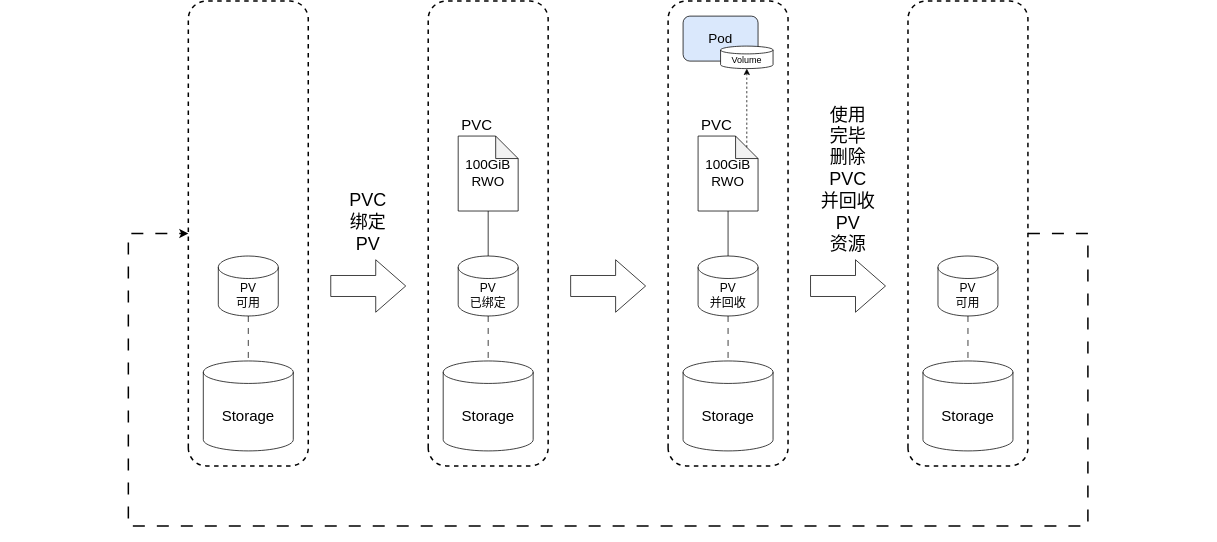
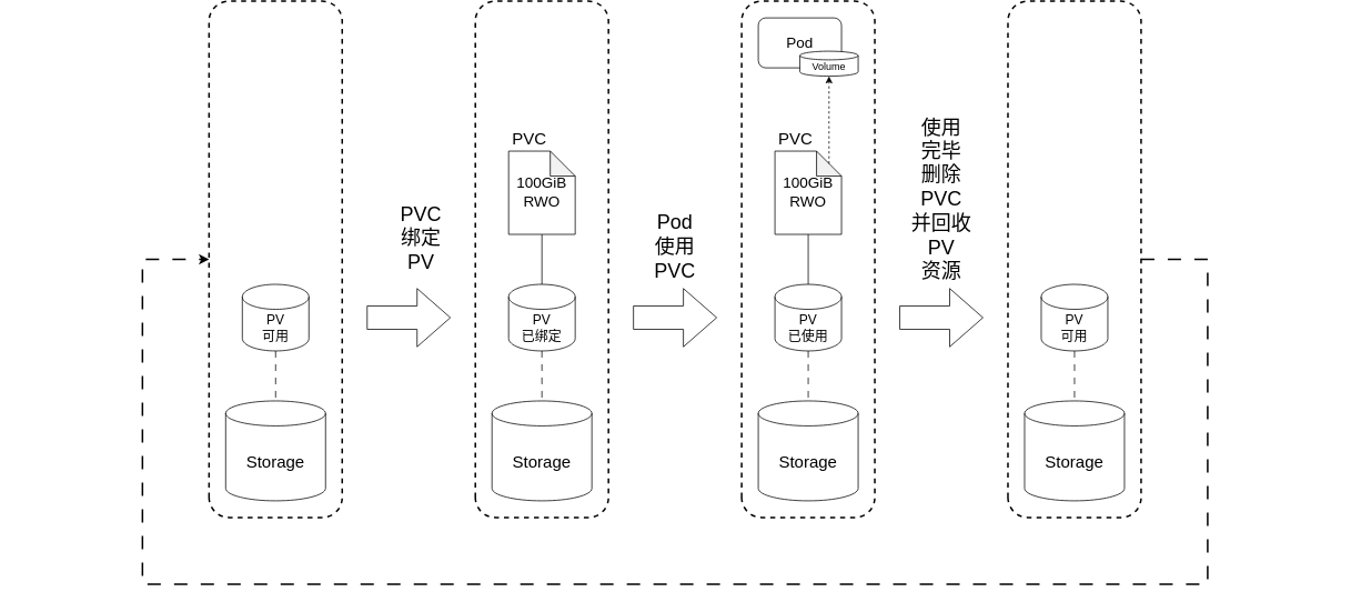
  <mxCell id="0" />
  <mxCell id="1" parent="0" />
  <mxCell id="2" value="Storage" style="shape=cylinder3;whiteSpace=wrap;html=1;boundedLbl=1;backgroundOutline=1;size=15;fontSize=20;" vertex="1" parent="1"><mxGeometry x="270" y="480" width="120" height="120" as="geometry" /></mxCell>
  <mxCell id="3" value="" style="edgeStyle=orthogonalEdgeStyle;rounded=0;orthogonalLoop=1;jettySize=auto;html=1;endArrow=none;endFill=0;dashed=1;dashPattern=8 8;" edge="1" parent="1" source="4" target="2"><mxGeometry relative="1" as="geometry" /></mxCell>
  <mxCell id="4" value="PV&lt;br style=&quot;font-size: 16px;&quot;&gt;可用" style="shape=cylinder3;whiteSpace=wrap;html=1;boundedLbl=1;backgroundOutline=1;size=15;fontSize=16;" vertex="1" parent="1"><mxGeometry x="290" y="340" width="80" height="80" as="geometry" /></mxCell>
  <mxCell id="5" value="Storage" style="shape=cylinder3;whiteSpace=wrap;html=1;boundedLbl=1;backgroundOutline=1;size=15;fontSize=20;" vertex="1" parent="1"><mxGeometry x="590" y="480" width="120" height="120" as="geometry" /></mxCell>
  <mxCell id="6" value="" style="edgeStyle=orthogonalEdgeStyle;rounded=0;orthogonalLoop=1;jettySize=auto;html=1;endArrow=none;endFill=0;dashed=1;dashPattern=8 8;" edge="1" parent="1" source="7" target="5"><mxGeometry relative="1" as="geometry" /></mxCell>
  <mxCell id="7" value="PV&lt;br style=&quot;font-size: 16px;&quot;&gt;已绑定" style="shape=cylinder3;whiteSpace=wrap;html=1;boundedLbl=1;backgroundOutline=1;size=15;fontSize=16;" vertex="1" parent="1"><mxGeometry x="610" y="340" width="80" height="80" as="geometry" /></mxCell>
  <mxCell id="8" value="" style="html=1;shadow=0;dashed=0;align=center;verticalAlign=middle;shape=mxgraph.arrows2.arrow;dy=0.6;dx=40;notch=0;" vertex="1" parent="1"><mxGeometry x="440" y="345" width="100" height="70" as="geometry" /></mxCell>
- <mxCell id="9" value="PVC&lt;br style=&quot;font-size: 24px;&quot;&gt;绑定&lt;br style=&quot;font-size: 24px;&quot;&gt;PV" style="text;html=1;strokeColor=none;fillColor=none;align=center;verticalAlign=middle;whiteSpace=wrap;rounded=0;fontSize=24;" vertex="1" parent="1"><mxGeometry x="450" y="245" width="80" height="100" as="geometry" /></mxCell>
+ <mxCell id="9" value="PVC&lt;br style=&quot;font-size: 24px;&quot;&gt;绑定&lt;br style=&quot;font-size: 24px;&quot;&gt;PV" style="text;html=1;strokeColor=none;fillColor=none;align=center;verticalAlign=middle;whiteSpace=wrap;rounded=0;fontSize=24;" vertex="1" parent="1"><mxGeometry x="465" y="235" width="80" height="100" as="geometry" /></mxCell>
  <mxCell id="10" value="" style="edgeStyle=orthogonalEdgeStyle;rounded=0;orthogonalLoop=1;jettySize=auto;html=1;endArrow=none;endFill=0;entryX=0.5;entryY=0;entryDx=0;entryDy=0;entryPerimeter=0;exitX=0.5;exitY=1;exitDx=0;exitDy=0;exitPerimeter=0;" edge="1" parent="1" source="11" target="7"><mxGeometry relative="1" as="geometry"><mxPoint x="650" y="280" as="sourcePoint" /><mxPoint x="649.76" y="330" as="targetPoint" /></mxGeometry></mxCell>
  <mxCell id="11" value="100GiB&lt;br style=&quot;font-size: 18px;&quot;&gt;RWO" style="shape=note;whiteSpace=wrap;html=1;backgroundOutline=1;darkOpacity=0.05;fontSize=18;" vertex="1" parent="1"><mxGeometry x="610" y="180" width="80" height="100" as="geometry" /></mxCell>
  <mxCell id="12" value="PVC" style="text;html=1;strokeColor=none;fillColor=none;align=center;verticalAlign=middle;whiteSpace=wrap;rounded=0;fontSize=20;" vertex="1" parent="1"><mxGeometry x="610" y="150" width="50" height="30" as="geometry" /></mxCell>
  <mxCell id="13" value="" style="html=1;shadow=0;dashed=0;align=center;verticalAlign=middle;shape=mxgraph.arrows2.arrow;dy=0.6;dx=40;notch=0;" vertex="1" parent="1"><mxGeometry x="760" y="345" width="100" height="70" as="geometry" /></mxCell>
+ <mxCell id="14" value="Pod&lt;br style=&quot;font-size: 24px;&quot;&gt;使用PVC" style="text;html=1;strokeColor=none;fillColor=none;align=center;verticalAlign=middle;whiteSpace=wrap;rounded=0;fontSize=24;" vertex="1" parent="1"><mxGeometry x="770" y="245" width="80" height="100" as="geometry" /></mxCell>
  <mxCell id="15" value="Storage" style="shape=cylinder3;whiteSpace=wrap;html=1;boundedLbl=1;backgroundOutline=1;size=15;fontSize=20;" vertex="1" parent="1"><mxGeometry x="910" y="480" width="120" height="120" as="geometry" /></mxCell>
  <mxCell id="16" value="" style="edgeStyle=orthogonalEdgeStyle;rounded=0;orthogonalLoop=1;jettySize=auto;html=1;endArrow=none;endFill=0;dashed=1;dashPattern=8 8;" edge="1" parent="1" source="17" target="15"><mxGeometry relative="1" as="geometry" /></mxCell>
- <mxCell id="17" value="PV&lt;br style=&quot;font-size: 16px;&quot;&gt;并回收" style="shape=cylinder3;whiteSpace=wrap;html=1;boundedLbl=1;backgroundOutline=1;size=15;fontSize=16;" vertex="1" parent="1"><mxGeometry x="930" y="340" width="80" height="80" as="geometry" /></mxCell>
+ <mxCell id="17" value="PV&lt;br style=&quot;font-size: 16px;&quot;&gt;已使用" style="shape=cylinder3;whiteSpace=wrap;html=1;boundedLbl=1;backgroundOutline=1;size=15;fontSize=16;" vertex="1" parent="1"><mxGeometry x="930" y="340" width="80" height="80" as="geometry" /></mxCell>
  <mxCell id="18" value="" style="edgeStyle=orthogonalEdgeStyle;rounded=0;orthogonalLoop=1;jettySize=auto;html=1;endArrow=none;endFill=0;entryX=0.5;entryY=0;entryDx=0;entryDy=0;entryPerimeter=0;exitX=0.5;exitY=1;exitDx=0;exitDy=0;exitPerimeter=0;" edge="1" parent="1" source="19" target="17"><mxGeometry relative="1" as="geometry"><mxPoint x="970" y="280" as="sourcePoint" /><mxPoint x="969.76" y="330" as="targetPoint" /></mxGeometry></mxCell>
  <mxCell id="19" value="100GiB&lt;br style=&quot;font-size: 18px;&quot;&gt;RWO" style="shape=note;whiteSpace=wrap;html=1;backgroundOutline=1;darkOpacity=0.05;fontSize=18;" vertex="1" parent="1"><mxGeometry x="930" y="180" width="80" height="100" as="geometry" /></mxCell>
  <mxCell id="20" value="PVC" style="text;html=1;strokeColor=none;fillColor=none;align=center;verticalAlign=middle;whiteSpace=wrap;rounded=0;fontSize=20;" vertex="1" parent="1"><mxGeometry x="930" y="150" width="50" height="30" as="geometry" /></mxCell>
- <mxCell id="21" value="Pod" style="rounded=1;whiteSpace=wrap;html=1;fontSize=18;fillColor=#dae8fc;" vertex="1" parent="1"><mxGeometry x="910" y="20" width="100" height="60" as="geometry" /></mxCell>
+ <mxCell id="21" value="Pod" style="rounded=1;whiteSpace=wrap;html=1;fontSize=18;" vertex="1" parent="1"><mxGeometry x="910" y="20" width="100" height="60" as="geometry" /></mxCell>
  <mxCell id="22" value="Volume" style="shape=cylinder3;whiteSpace=wrap;html=1;boundedLbl=1;backgroundOutline=1;size=5.2;" vertex="1" parent="1"><mxGeometry x="960" y="60" width="70" height="30" as="geometry" /></mxCell>
  <mxCell id="23" value="" style="endArrow=classic;html=1;rounded=0;fontFamily=Helvetica;fontSize=12;fontColor=default;entryX=0.5;entryY=1;entryDx=0;entryDy=0;entryPerimeter=0;exitX=0;exitY=0;exitDx=65;exitDy=15;exitPerimeter=0;dashed=1;" edge="1" parent="1" source="19" target="22"><mxGeometry width="50" height="50" relative="1" as="geometry"><mxPoint x="1000" y="170" as="sourcePoint" /><mxPoint x="1050" y="120" as="targetPoint" /></mxGeometry></mxCell>
  <mxCell id="24" value="Storage" style="shape=cylinder3;whiteSpace=wrap;html=1;boundedLbl=1;backgroundOutline=1;size=15;fontSize=20;" vertex="1" parent="1"><mxGeometry x="1230" y="480" width="120" height="120" as="geometry" /></mxCell>
  <mxCell id="25" value="" style="edgeStyle=orthogonalEdgeStyle;rounded=0;orthogonalLoop=1;jettySize=auto;html=1;endArrow=none;endFill=0;dashed=1;dashPattern=8 8;" edge="1" parent="1" source="26" target="24"><mxGeometry relative="1" as="geometry" /></mxCell>
  <mxCell id="26" value="PV&lt;br style=&quot;font-size: 16px;&quot;&gt;可用" style="shape=cylinder3;whiteSpace=wrap;html=1;boundedLbl=1;backgroundOutline=1;size=15;fontSize=16;" vertex="1" parent="1"><mxGeometry x="1250" y="340" width="80" height="80" as="geometry" /></mxCell>
  <mxCell id="27" value="" style="html=1;shadow=0;dashed=0;align=center;verticalAlign=middle;shape=mxgraph.arrows2.arrow;dy=0.6;dx=40;notch=0;" vertex="1" parent="1"><mxGeometry x="1080" y="345" width="100" height="70" as="geometry" /></mxCell>
  <mxCell id="28" value="使用&lt;br&gt;完毕&lt;br&gt;删除&lt;br&gt;PVC&lt;br&gt;并回收&lt;br&gt;PV&lt;br&gt;资源" style="text;html=1;strokeColor=none;fillColor=none;align=center;verticalAlign=middle;whiteSpace=wrap;rounded=0;fontSize=24;" vertex="1" parent="1"><mxGeometry x="1090" y="130" width="80" height="215" as="geometry" /></mxCell>
  <mxCell id="29" value="" style="rounded=1;whiteSpace=wrap;html=1;strokeColor=default;fontFamily=Helvetica;fontSize=12;fontColor=default;fillColor=none;rotation=-90;dashed=1;strokeWidth=2;" vertex="1" parent="1"><mxGeometry x="660" y="230" width="620" height="160" as="geometry" /></mxCell>
  <mxCell id="30" value="" style="rounded=1;whiteSpace=wrap;html=1;strokeColor=default;fontFamily=Helvetica;fontSize=12;fontColor=default;fillColor=none;rotation=-90;dashed=1;strokeWidth=2;" vertex="1" parent="1"><mxGeometry x="980" y="230" width="620" height="160" as="geometry" /></mxCell>
  <mxCell id="31" value="" style="rounded=1;whiteSpace=wrap;html=1;strokeColor=default;fontFamily=Helvetica;fontSize=12;fontColor=default;fillColor=none;rotation=-90;dashed=1;strokeWidth=2;" vertex="1" parent="1"><mxGeometry x="340" y="230" width="620" height="160" as="geometry" /></mxCell>
  <mxCell id="32" value="" style="rounded=1;whiteSpace=wrap;html=1;strokeColor=default;fontFamily=Helvetica;fontSize=12;fontColor=default;fillColor=none;rotation=-90;dashed=1;strokeWidth=2;" vertex="1" parent="1"><mxGeometry x="20" y="230" width="620" height="160" as="geometry" /></mxCell>
  <mxCell id="33" value="" style="endArrow=classic;html=1;rounded=0;fontFamily=Helvetica;fontSize=12;fontColor=default;exitX=0.5;exitY=1;exitDx=0;exitDy=0;strokeWidth=2;entryX=0.5;entryY=0;entryDx=0;entryDy=0;dashed=1;dashPattern=8 8;" edge="1" parent="1" source="30" target="32"><mxGeometry width="50" height="50" relative="1" as="geometry"><mxPoint x="1510" y="280" as="sourcePoint" /><mxPoint x="140" y="630" as="targetPoint" /><Array as="points"><mxPoint x="1450" y="310" /><mxPoint x="1450" y="700" /><mxPoint x="170" y="700" /><mxPoint x="170" y="310" /></Array></mxGeometry></mxCell>
